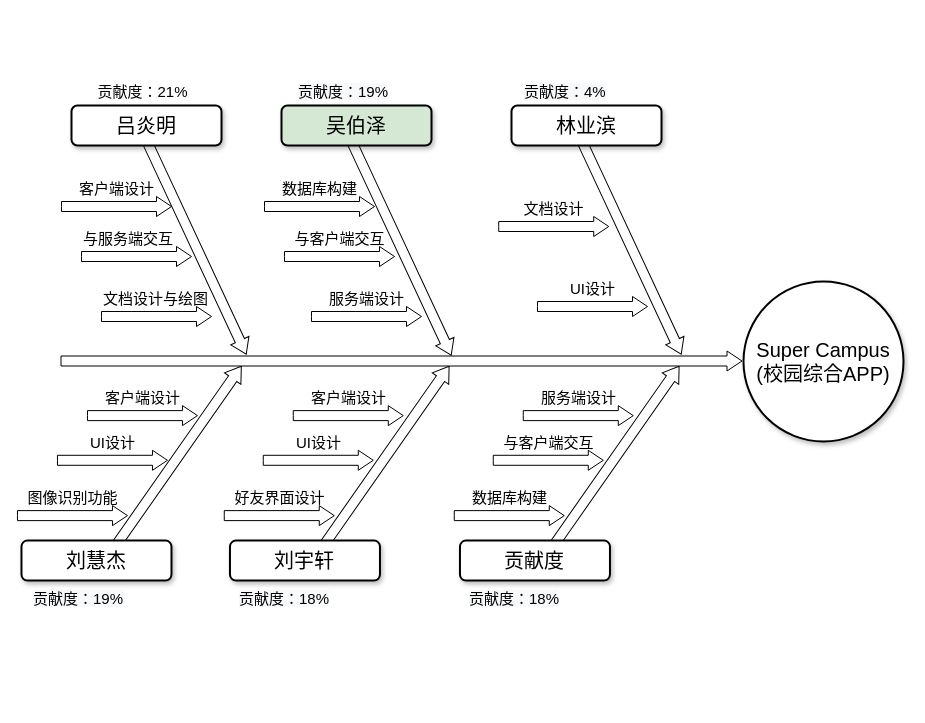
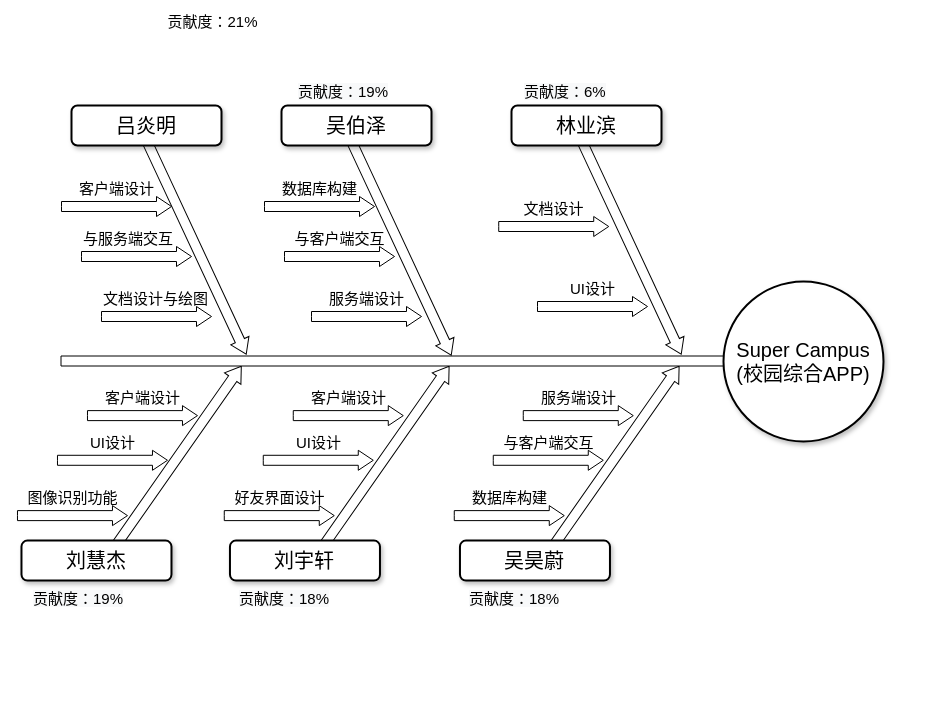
  <mxCell id="0" style=";html=1;" />
  <mxCell id="1" style=";html=1;" parent="0" />
  <mxCell id="2" value="" style="html=1;shadow=0;dashed=0;align=center;verticalAlign=middle;shape=mxgraph.arrows2.arrow;dy=0.5;dx=15;direction=north;notch=0;rounded=0;strokeWidth=1;fontSize=20;rotation=35;" parent="1" vertex="1"><mxGeometry x="600" y="344.17" width="20" height="239.26" as="geometry" /></mxCell>
  <mxCell id="3" value="" style="html=1;shadow=0;dashed=0;align=center;verticalAlign=middle;shape=mxgraph.arrows2.arrow;dy=0.5;dx=15;direction=north;notch=0;rounded=0;strokeWidth=1;fontSize=20;rotation=35;" parent="1" vertex="1"><mxGeometry x="165" y="345.06" width="20" height="229.47" as="geometry" /></mxCell>
  <mxCell id="4" value="" style="html=1;shadow=0;dashed=0;align=center;verticalAlign=middle;shape=mxgraph.arrows2.arrow;dy=0.5;dx=15;direction=north;notch=0;rounded=0;strokeWidth=1;fontSize=20;rotation=35;" parent="1" vertex="1"><mxGeometry x="370" y="344.17" width="20" height="239.26" as="geometry" /></mxCell>
  <mxCell id="5" value="" style="html=1;shadow=0;dashed=0;align=center;verticalAlign=middle;shape=mxgraph.arrows2.arrow;dy=0.5;dx=15;direction=north;notch=0;rounded=0;strokeWidth=1;fontSize=20;rotation=90;" parent="1" vertex="1"><mxGeometry x="391" y="20" width="20" height="681" as="geometry" /></mxCell>
  <mxCell id="6" value="" style="html=1;shadow=0;dashed=0;align=center;verticalAlign=middle;shape=mxgraph.arrows2.arrow;dy=0.5;dx=15;direction=north;notch=0;rounded=0;strokeWidth=1;fontSize=20;rotation=155;" parent="1" vertex="1"><mxGeometry x="185" y="125" width="20" height="240" as="geometry" /></mxCell>
  <mxCell id="7" value="" style="html=1;shadow=0;dashed=0;align=center;verticalAlign=middle;shape=mxgraph.arrows2.arrow;dy=0.5;dx=15;direction=north;notch=0;rounded=0;strokeWidth=1;fontSize=20;rotation=155;" parent="1" vertex="1"><mxGeometry x="390" y="126" width="20" height="240" as="geometry" /></mxCell>
  <mxCell id="8" value="" style="html=1;shadow=0;dashed=0;align=center;verticalAlign=middle;shape=mxgraph.arrows2.arrow;dy=0.5;dx=15;direction=north;notch=0;rounded=0;strokeWidth=1;fontSize=20;rotation=155;" parent="1" vertex="1"><mxGeometry x="620" y="125" width="20" height="240" as="geometry" /></mxCell>
  <mxCell id="9" value="吕炎明" style="rounded=1;whiteSpace=wrap;html=1;shadow=1;strokeWidth=2;fontSize=20;" parent="1" vertex="1"><mxGeometry x="71" y="105" width="150" height="40" as="geometry" /></mxCell>
- <mxCell id="10" value="吴伯泽" style="rounded=1;whiteSpace=wrap;html=1;shadow=1;strokeWidth=2;fontSize=20;fillColor=#d5e8d4;" parent="1" vertex="1"><mxGeometry x="281" y="105" width="150" height="40" as="geometry" /></mxCell>
+ <mxCell id="10" value="吴伯泽" style="rounded=1;whiteSpace=wrap;html=1;shadow=1;strokeWidth=2;fontSize=20;" parent="1" vertex="1"><mxGeometry x="281" y="105" width="150" height="40" as="geometry" /></mxCell>
  <mxCell id="11" value="林业滨" style="rounded=1;whiteSpace=wrap;html=1;shadow=1;strokeWidth=2;fontSize=20;" parent="1" vertex="1"><mxGeometry x="511" y="105" width="150" height="40" as="geometry" /></mxCell>
  <mxCell id="12" value="刘慧杰" style="rounded=1;whiteSpace=wrap;html=1;shadow=1;strokeWidth=2;fontSize=20;" parent="1" vertex="1"><mxGeometry x="20.98" y="540.11" width="150" height="40" as="geometry" /></mxCell>
  <mxCell id="13" value="刘宇轩" style="rounded=1;whiteSpace=wrap;html=1;shadow=1;strokeWidth=2;fontSize=20;" parent="1" vertex="1"><mxGeometry x="229.46" y="540.11" width="150" height="40" as="geometry" /></mxCell>
- <mxCell id="14" value="Super Campus&lt;br&gt;(校园综合APP)" style="ellipse;whiteSpace=wrap;html=1;rounded=1;shadow=1;strokeWidth=2;fontSize=20;" parent="1" vertex="1"><mxGeometry x="743" y="281" width="160" height="160" as="geometry" /></mxCell>
+ <mxCell id="14" value="Super Campus&lt;br&gt;(校园综合APP)" style="ellipse;whiteSpace=wrap;html=1;rounded=1;shadow=1;strokeWidth=2;fontSize=20;" parent="1" vertex="1"><mxGeometry x="723" y="281" width="160" height="160" as="geometry" /></mxCell>
  <mxCell id="15" value="&lt;font style=&quot;font-size: 15px&quot;&gt;文档设计&lt;/font&gt;" style="html=1;shadow=0;dashed=0;align=center;verticalAlign=middle;shape=mxgraph.arrows2.arrow;dy=0.5;dx=15;direction=north;notch=0;rounded=0;strokeWidth=1;fontSize=20;rotation=90;horizontal=0;labelPosition=left;verticalLabelPosition=middle;" parent="1" vertex="1"><mxGeometry x="543.22" y="171" width="20" height="110" as="geometry" /></mxCell>
  <mxCell id="16" value="&lt;span style=&quot;font-size: 15px&quot;&gt;图像识别功能&lt;/span&gt;" style="html=1;shadow=0;dashed=0;align=center;verticalAlign=middle;shape=mxgraph.arrows2.arrow;dy=0.5;dx=15;direction=north;notch=0;rounded=0;strokeWidth=1;fontSize=20;rotation=90;horizontal=0;labelPosition=left;verticalLabelPosition=middle;" parent="1" vertex="1"><mxGeometry x="61.98" y="460.11" width="20" height="110" as="geometry" /></mxCell>
  <mxCell id="17" value="&lt;span style=&quot;font-size: 15px&quot;&gt;好友界面设计&lt;/span&gt;" style="html=1;shadow=0;dashed=0;align=center;verticalAlign=middle;shape=mxgraph.arrows2.arrow;dy=0.5;dx=15;direction=north;notch=0;rounded=0;strokeWidth=1;fontSize=20;rotation=90;horizontal=0;labelPosition=left;verticalLabelPosition=middle;" parent="1" vertex="1"><mxGeometry x="268.78" y="460.11" width="20" height="110" as="geometry" /></mxCell>
  <mxCell id="18" value="&lt;span style=&quot;font-size: 15px&quot;&gt;UI设计&lt;/span&gt;" style="html=1;shadow=0;dashed=0;align=center;verticalAlign=middle;shape=mxgraph.arrows2.arrow;dy=0.5;dx=15;direction=north;notch=0;rounded=0;strokeWidth=1;fontSize=20;rotation=90;horizontal=0;labelPosition=left;verticalLabelPosition=middle;" parent="1" vertex="1"><mxGeometry x="101.98" y="404.79" width="20" height="110" as="geometry" /></mxCell>
  <mxCell id="19" value="&lt;font style=&quot;font-size: 15px&quot;&gt;UI设计&lt;/font&gt;" style="html=1;shadow=0;dashed=0;align=center;verticalAlign=middle;shape=mxgraph.arrows2.arrow;dy=0.5;dx=15;direction=north;notch=0;rounded=0;strokeWidth=1;fontSize=20;rotation=90;horizontal=0;labelPosition=left;verticalLabelPosition=middle;" parent="1" vertex="1"><mxGeometry x="307.78" y="404.79" width="20" height="110" as="geometry" /></mxCell>
  <mxCell id="20" value="&lt;font style=&quot;font-size: 15px&quot;&gt;服务端设计&lt;/font&gt;" style="html=1;shadow=0;dashed=0;align=center;verticalAlign=middle;shape=mxgraph.arrows2.arrow;dy=0.5;dx=15;direction=north;notch=0;rounded=0;strokeWidth=1;fontSize=20;rotation=90;horizontal=0;labelPosition=left;verticalLabelPosition=middle;" parent="1" vertex="1"><mxGeometry x="356" y="261" width="20" height="110" as="geometry" /></mxCell>
  <mxCell id="21" value="&lt;font style=&quot;font-size: 15px&quot;&gt;客户端设计&lt;/font&gt;" style="html=1;shadow=0;dashed=0;align=center;verticalAlign=middle;shape=mxgraph.arrows2.arrow;dy=0.5;dx=15;direction=north;notch=0;rounded=0;strokeWidth=1;fontSize=20;rotation=90;horizontal=0;labelPosition=left;verticalLabelPosition=middle;" parent="1" vertex="1"><mxGeometry x="131.98" y="360.11" width="20" height="110" as="geometry" /></mxCell>
  <mxCell id="22" value="&lt;span style=&quot;font-size: 15px&quot;&gt;文档设计与绘图&lt;/span&gt;" style="html=1;shadow=0;dashed=0;align=left;verticalAlign=middle;shape=mxgraph.arrows2.arrow;dy=0.5;dx=15;direction=north;notch=0;rounded=0;strokeWidth=1;fontSize=20;rotation=90;horizontal=0;labelPosition=left;verticalLabelPosition=middle;" parent="1" vertex="1"><mxGeometry x="146" y="261" width="20" height="110" as="geometry" /></mxCell>
  <mxCell id="23" value="&lt;font style=&quot;font-size: 15px&quot;&gt;与服务端交互&lt;br&gt;&lt;/font&gt;" style="html=1;shadow=0;dashed=0;align=left;verticalAlign=middle;shape=mxgraph.arrows2.arrow;dy=0.5;dx=15;direction=north;notch=0;rounded=0;strokeWidth=1;fontSize=20;rotation=90;horizontal=0;labelPosition=left;verticalLabelPosition=middle;" parent="1" vertex="1"><mxGeometry x="126" y="201" width="20" height="110" as="geometry" /></mxCell>
  <mxCell id="24" value="&lt;font style=&quot;font-size: 15px&quot;&gt;客户端设计&lt;/font&gt;" style="html=1;shadow=0;dashed=0;align=center;verticalAlign=middle;shape=mxgraph.arrows2.arrow;dy=0.5;dx=15;direction=north;notch=0;rounded=0;strokeWidth=1;fontSize=20;rotation=90;horizontal=0;labelPosition=left;verticalLabelPosition=middle;" parent="1" vertex="1"><mxGeometry x="106" y="151" width="20" height="110" as="geometry" /></mxCell>
  <mxCell id="25" value="&lt;font style=&quot;font-size: 15px&quot;&gt;数据库构建&lt;/font&gt;" style="html=1;shadow=0;dashed=0;align=center;verticalAlign=middle;shape=mxgraph.arrows2.arrow;dy=0.5;dx=15;direction=north;notch=0;rounded=0;strokeWidth=1;fontSize=20;rotation=90;horizontal=0;labelPosition=left;verticalLabelPosition=middle;" parent="1" vertex="1"><mxGeometry x="309" y="151" width="20" height="110" as="geometry" /></mxCell>
  <mxCell id="26" value="&lt;span style=&quot;font-size: 15px&quot;&gt;与客户端交互&lt;br&gt;&lt;/span&gt;" style="html=1;shadow=0;dashed=0;align=center;verticalAlign=middle;shape=mxgraph.arrows2.arrow;dy=0.5;dx=15;direction=north;notch=0;rounded=0;strokeWidth=1;fontSize=20;rotation=90;horizontal=0;labelPosition=left;verticalLabelPosition=middle;" parent="1" vertex="1"><mxGeometry x="329" y="201" width="20" height="110" as="geometry" /></mxCell>
  <mxCell id="27" value="&lt;font style=&quot;font-size: 15px&quot;&gt;客户端设计&lt;/font&gt;" style="html=1;shadow=0;dashed=0;align=center;verticalAlign=middle;shape=mxgraph.arrows2.arrow;dy=0.5;dx=15;direction=north;notch=0;rounded=0;strokeWidth=1;fontSize=20;rotation=90;horizontal=0;labelPosition=left;verticalLabelPosition=middle;" parent="1" vertex="1"><mxGeometry x="337.78" y="360.11" width="20" height="110" as="geometry" /></mxCell>
  <mxCell id="28" value="&lt;font style=&quot;font-size: 15px&quot;&gt;UI设计&lt;/font&gt;" style="html=1;shadow=0;dashed=0;align=center;verticalAlign=middle;shape=mxgraph.arrows2.arrow;dy=0.5;dx=15;direction=north;notch=0;rounded=0;strokeWidth=1;fontSize=20;rotation=90;horizontal=0;labelPosition=left;verticalLabelPosition=middle;" parent="1" vertex="1"><mxGeometry x="582" y="251" width="20" height="110" as="geometry" /></mxCell>
- <mxCell id="29" value="&lt;font style=&quot;font-size: 15px&quot;&gt;贡献度：21%&lt;/font&gt;" style="text;html=1;align=center;verticalAlign=middle;resizable=0;points=[];autosize=1;strokeColor=none;" parent="1" vertex="1"><mxGeometry x="87" y="81" width="110" height="20" as="geometry" /></mxCell>
+ <mxCell id="29" value="&lt;font style=&quot;font-size: 15px&quot;&gt;贡献度：21%&lt;/font&gt;" style="text;html=1;align=center;verticalAlign=middle;resizable=0;points=[];autosize=1;strokeColor=none;" parent="1" vertex="1"><mxGeometry x="157" y="11" width="110" height="20" as="geometry" /></mxCell>
  <mxCell id="30" value="&lt;span style=&quot;color: rgb(0 , 0 , 0) ; font-family: &amp;#34;helvetica&amp;#34; ; font-size: 15px ; font-style: normal ; font-weight: 400 ; letter-spacing: normal ; text-align: center ; text-indent: 0px ; text-transform: none ; word-spacing: 0px ; background-color: rgb(248 , 249 , 250) ; display: inline ; float: none&quot;&gt;贡献度：19%&lt;/span&gt;" style="text;whiteSpace=wrap;html=1;" parent="1" vertex="1"><mxGeometry x="296" y="76" width="140" height="30" as="geometry" /></mxCell>
  <mxCell id="31" value="&lt;span style=&quot;color: rgb(0 , 0 , 0) ; font-family: &amp;#34;helvetica&amp;#34; ; font-size: 15px ; font-style: normal ; font-weight: 400 ; letter-spacing: normal ; text-align: center ; text-indent: 0px ; text-transform: none ; word-spacing: 0px ; background-color: rgb(248 , 249 , 250) ; display: inline ; float: none&quot;&gt;贡献度：19%&lt;/span&gt;" style="text;whiteSpace=wrap;html=1;" parent="1" vertex="1"><mxGeometry x="30.98" y="583.43" width="140" height="30" as="geometry" /></mxCell>
  <mxCell id="32" value="&lt;span style=&quot;color: rgb(0 , 0 , 0) ; font-family: &amp;#34;helvetica&amp;#34; ; font-size: 15px ; font-style: normal ; font-weight: 400 ; letter-spacing: normal ; text-align: center ; text-indent: 0px ; text-transform: none ; word-spacing: 0px ; background-color: rgb(248 , 249 , 250) ; display: inline ; float: none&quot;&gt;贡献度：18%&lt;/span&gt;" style="text;whiteSpace=wrap;html=1;" parent="1" vertex="1"><mxGeometry x="236.78" y="583.43" width="140" height="30" as="geometry" /></mxCell>
- <mxCell id="33" value="&lt;span style=&quot;color: rgb(0 , 0 , 0) ; font-family: &amp;#34;helvetica&amp;#34; ; font-size: 15px ; font-style: normal ; font-weight: 400 ; letter-spacing: normal ; text-align: center ; text-indent: 0px ; text-transform: none ; word-spacing: 0px ; background-color: rgb(248 , 249 , 250) ; display: inline ; float: none&quot;&gt;贡献度：4%&lt;/span&gt;" style="text;whiteSpace=wrap;html=1;" parent="1" vertex="1"><mxGeometry x="522" y="76" width="140" height="30" as="geometry" /></mxCell>
- <mxCell id="34" value="贡献度" style="rounded=1;whiteSpace=wrap;html=1;shadow=1;strokeWidth=2;fontSize=20;" parent="1" vertex="1"><mxGeometry x="459.46" y="540.11" width="150" height="40" as="geometry" /></mxCell>
+ <mxCell id="33" value="&lt;span style=&quot;color: rgb(0 , 0 , 0) ; font-family: &amp;#34;helvetica&amp;#34; ; font-size: 15px ; font-style: normal ; font-weight: 400 ; letter-spacing: normal ; text-align: center ; text-indent: 0px ; text-transform: none ; word-spacing: 0px ; background-color: rgb(248 , 249 , 250) ; display: inline ; float: none&quot;&gt;贡献度：6%&lt;/span&gt;" style="text;whiteSpace=wrap;html=1;" parent="1" vertex="1"><mxGeometry x="522" y="76" width="140" height="30" as="geometry" /></mxCell>
+ <mxCell id="34" value="吴昊蔚" style="rounded=1;whiteSpace=wrap;html=1;shadow=1;strokeWidth=2;fontSize=20;" parent="1" vertex="1"><mxGeometry x="459.46" y="540.11" width="150" height="40" as="geometry" /></mxCell>
  <mxCell id="35" value="&lt;font style=&quot;font-size: 15px&quot;&gt;数据库构建&lt;/font&gt;" style="html=1;shadow=0;dashed=0;align=center;verticalAlign=middle;shape=mxgraph.arrows2.arrow;dy=0.5;dx=15;direction=north;notch=0;rounded=0;strokeWidth=1;fontSize=20;rotation=90;horizontal=0;labelPosition=left;verticalLabelPosition=middle;" parent="1" vertex="1"><mxGeometry x="498.78" y="460.11" width="20" height="110" as="geometry" /></mxCell>
  <mxCell id="36" value="&lt;span style=&quot;font-size: 15px&quot;&gt;与客户端交互&lt;/span&gt;" style="html=1;shadow=0;dashed=0;align=center;verticalAlign=middle;shape=mxgraph.arrows2.arrow;dy=0.5;dx=15;direction=north;notch=0;rounded=0;strokeWidth=1;fontSize=20;rotation=90;horizontal=0;labelPosition=left;verticalLabelPosition=middle;" parent="1" vertex="1"><mxGeometry x="537.78" y="404.79" width="20" height="110" as="geometry" /></mxCell>
  <mxCell id="37" value="&lt;font style=&quot;font-size: 15px&quot;&gt;服务端设计&lt;/font&gt;" style="html=1;shadow=0;dashed=0;align=center;verticalAlign=middle;shape=mxgraph.arrows2.arrow;dy=0.5;dx=15;direction=north;notch=0;rounded=0;strokeWidth=1;fontSize=20;rotation=90;horizontal=0;labelPosition=left;verticalLabelPosition=middle;" parent="1" vertex="1"><mxGeometry x="567.78" y="360.11" width="20" height="110" as="geometry" /></mxCell>
  <mxCell id="38" value="&lt;span style=&quot;color: rgb(0 , 0 , 0) ; font-family: &amp;#34;helvetica&amp;#34; ; font-size: 15px ; font-style: normal ; font-weight: 400 ; letter-spacing: normal ; text-align: center ; text-indent: 0px ; text-transform: none ; word-spacing: 0px ; background-color: rgb(248 , 249 , 250) ; display: inline ; float: none&quot;&gt;贡献度：18%&lt;/span&gt;" style="text;whiteSpace=wrap;html=1;" parent="1" vertex="1"><mxGeometry x="466.78" y="583.43" width="140" height="30" as="geometry" /></mxCell>
